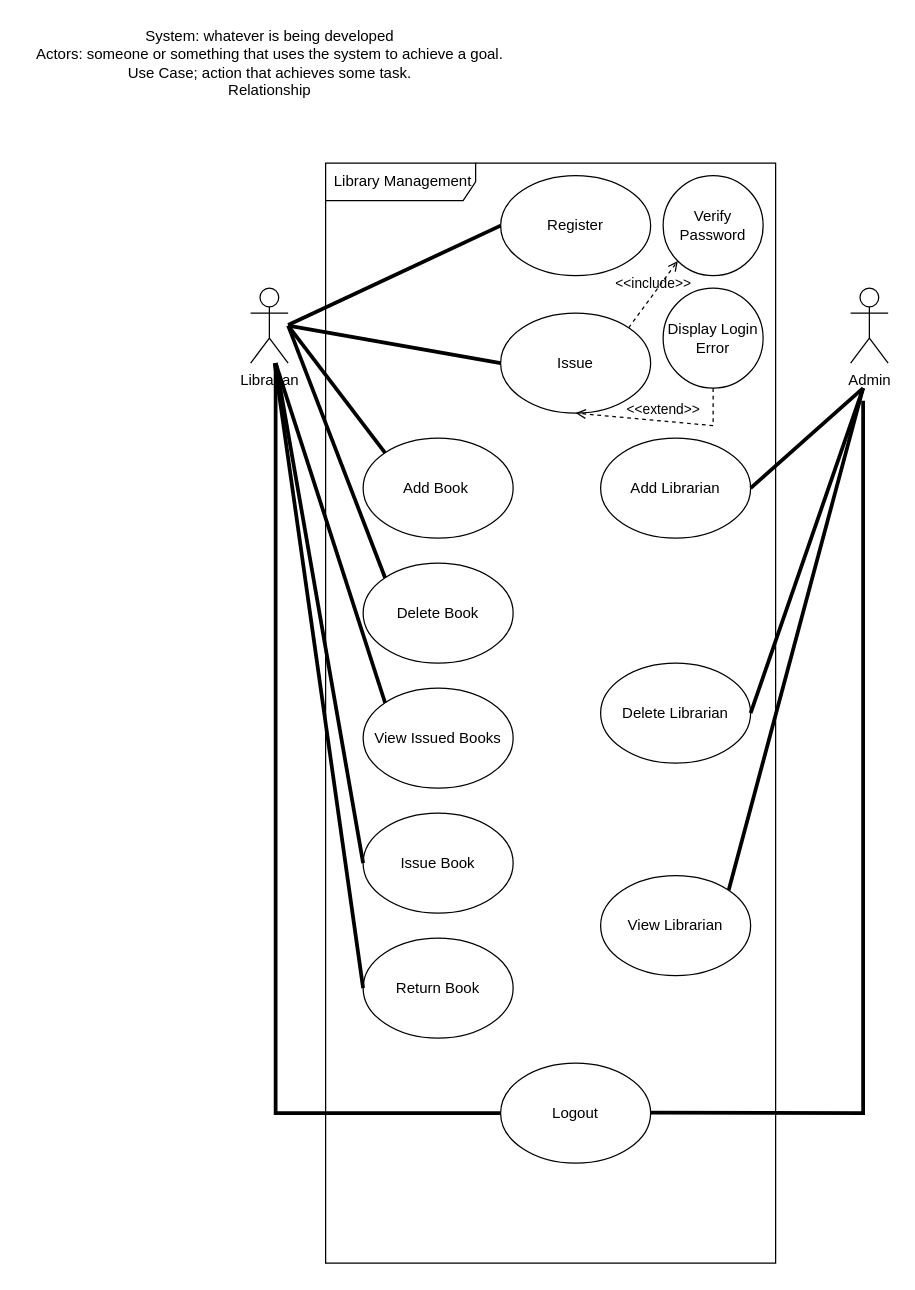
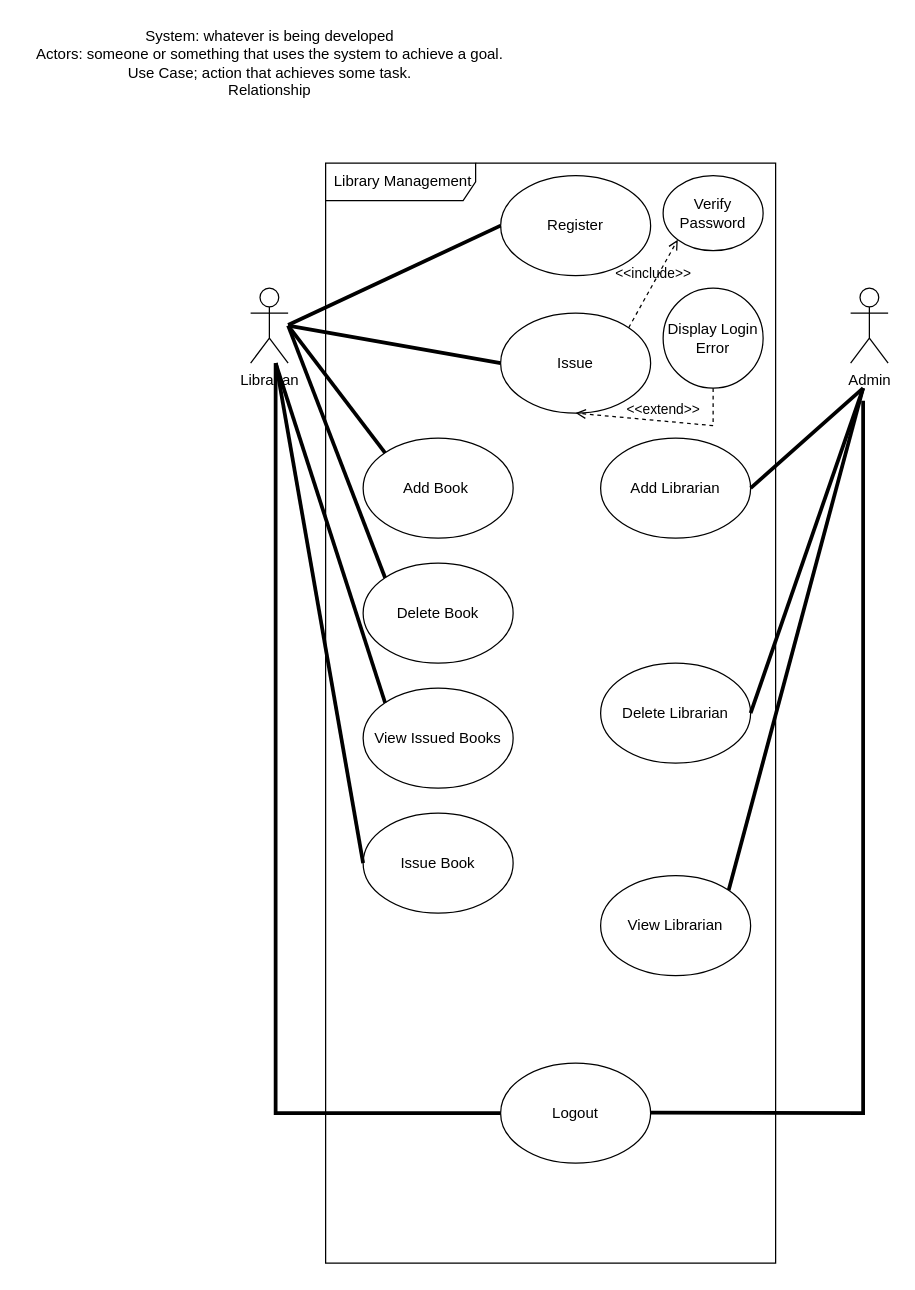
  <mxCell id="0" />
  <mxCell id="1" parent="0" />
  <mxCell id="2" value="System: whatever is being developed&lt;br&gt;Actors: someone or something that uses the system to achieve a goal.&lt;br&gt;Use Case; action that achieves some task.&lt;br&gt;Relationship" style="text;html=1;align=center;verticalAlign=middle;resizable=0;points=[];autosize=1;strokeColor=none;fillColor=none;" vertex="1" parent="1"><mxGeometry x="20" y="20" width="390" height="60" as="geometry" /></mxCell>
  <mxCell id="3" value="Librarian" style="shape=umlActor;verticalLabelPosition=bottom;verticalAlign=top;html=1;" vertex="1" parent="1"><mxGeometry x="200" y="230" width="30" height="60" as="geometry" /></mxCell>
  <mxCell id="4" value="Library Management" style="shape=umlFrame;whiteSpace=wrap;html=1;width=120;height=30;boundedLbl=1;verticalAlign=middle;align=left;spacingLeft=5;" vertex="1" parent="1"><mxGeometry x="260" y="130" width="360" height="880" as="geometry" /></mxCell>
  <mxCell id="5" value="Admin" style="shape=umlActor;verticalLabelPosition=bottom;verticalAlign=top;html=1;" vertex="1" parent="1"><mxGeometry x="680" y="230" width="30" height="60" as="geometry" /></mxCell>
  <mxCell id="6" value="Register" style="ellipse;whiteSpace=wrap;html=1;" vertex="1" parent="1"><mxGeometry x="400" y="140" width="120" height="80" as="geometry" /></mxCell>
  <mxCell id="7" value="Issue" style="ellipse;whiteSpace=wrap;html=1;" vertex="1" parent="1"><mxGeometry x="400" y="250" width="120" height="80" as="geometry" /></mxCell>
  <mxCell id="8" value="Add Book&amp;nbsp;&lt;span style=&quot;color: rgba(0, 0, 0, 0); font-family: monospace; font-size: 0px; text-align: start;&quot;&gt;%3CmxGraphModel%3E%3Croot%3E%3CmxCell%20id%3D%220%22%2F%3E%3CmxCell%20id%3D%221%22%20parent%3D%220%22%2F%3E%3CmxCell%20id%3D%222%22%20value%3D%22Register%22%20style%3D%22ellipse%3BwhiteSpace%3Dwrap%3Bhtml%3D1%3B%22%20vertex%3D%221%22%20parent%3D%221%22%3E%3CmxGeometry%20x%3D%22250%22%20y%3D%22160%22%20width%3D%22120%22%20height%3D%2280%22%20as%3D%22geometry%22%2F%3E%3C%2FmxCell%3E%3C%2Froot%3E%3C%2FmxGraphModel%3E&lt;/span&gt;" style="ellipse;whiteSpace=wrap;html=1;" vertex="1" parent="1"><mxGeometry x="290" y="350" width="120" height="80" as="geometry" /></mxCell>
  <mxCell id="9" value="Delete Book" style="ellipse;whiteSpace=wrap;html=1;" vertex="1" parent="1"><mxGeometry x="290" y="450" width="120" height="80" as="geometry" /></mxCell>
  <mxCell id="10" value="View Issued Books" style="ellipse;whiteSpace=wrap;html=1;" vertex="1" parent="1"><mxGeometry x="290" y="550" width="120" height="80" as="geometry" /></mxCell>
  <mxCell id="11" value="Issue Book" style="ellipse;whiteSpace=wrap;html=1;" vertex="1" parent="1"><mxGeometry x="290" y="650" width="120" height="80" as="geometry" /></mxCell>
- <mxCell id="12" value="Return Book" style="ellipse;whiteSpace=wrap;html=1;" vertex="1" parent="1"><mxGeometry x="290" y="750" width="120" height="80" as="geometry" /></mxCell>
  <mxCell id="13" value="Logout" style="ellipse;whiteSpace=wrap;html=1;" vertex="1" parent="1"><mxGeometry x="400" y="850" width="120" height="80" as="geometry" /></mxCell>
  <mxCell id="14" value="Add Librarian" style="ellipse;whiteSpace=wrap;html=1;" vertex="1" parent="1"><mxGeometry x="480" y="350" width="120" height="80" as="geometry" /></mxCell>
  <mxCell id="15" value="Delete Librarian" style="ellipse;whiteSpace=wrap;html=1;" vertex="1" parent="1"><mxGeometry x="480" y="530" width="120" height="80" as="geometry" /></mxCell>
  <mxCell id="16" value="View Librarian" style="ellipse;whiteSpace=wrap;html=1;" vertex="1" parent="1"><mxGeometry x="480" y="700" width="120" height="80" as="geometry" /></mxCell>
  <mxCell id="17" value="" style="endArrow=none;startArrow=none;endFill=0;startFill=0;endSize=8;html=1;verticalAlign=bottom;labelBackgroundColor=none;strokeWidth=3;rounded=0;entryX=0;entryY=0.5;entryDx=0;entryDy=0;" edge="1" parent="1" target="6"><mxGeometry width="160" relative="1" as="geometry"><mxPoint x="230" y="259.5" as="sourcePoint" /><mxPoint x="390" y="259.5" as="targetPoint" /></mxGeometry></mxCell>
  <mxCell id="18" value="" style="endArrow=none;startArrow=none;endFill=0;startFill=0;endSize=8;html=1;verticalAlign=bottom;labelBackgroundColor=none;strokeWidth=3;rounded=0;entryX=0;entryY=0.5;entryDx=0;entryDy=0;" edge="1" parent="1" target="7"><mxGeometry width="160" relative="1" as="geometry"><mxPoint x="230" y="260" as="sourcePoint" /><mxPoint x="400" y="210" as="targetPoint" /></mxGeometry></mxCell>
  <mxCell id="19" value="" style="endArrow=none;startArrow=none;endFill=0;startFill=0;endSize=8;html=1;verticalAlign=bottom;labelBackgroundColor=none;strokeWidth=3;rounded=0;entryX=0;entryY=0;entryDx=0;entryDy=0;" edge="1" parent="1" target="8"><mxGeometry width="160" relative="1" as="geometry"><mxPoint x="230" y="260" as="sourcePoint" /><mxPoint x="390" y="260.25" as="targetPoint" /></mxGeometry></mxCell>
  <mxCell id="20" value="" style="endArrow=none;startArrow=none;endFill=0;startFill=0;endSize=8;html=1;verticalAlign=bottom;labelBackgroundColor=none;strokeWidth=3;rounded=0;entryX=0;entryY=0;entryDx=0;entryDy=0;" edge="1" parent="1" target="9"><mxGeometry width="160" relative="1" as="geometry"><mxPoint x="230" y="260" as="sourcePoint" /><mxPoint x="340" y="420" as="targetPoint" /></mxGeometry></mxCell>
  <mxCell id="21" value="" style="endArrow=none;startArrow=none;endFill=0;startFill=0;endSize=8;html=1;verticalAlign=bottom;labelBackgroundColor=none;strokeWidth=3;rounded=0;entryX=0;entryY=0;entryDx=0;entryDy=0;" edge="1" parent="1" target="10"><mxGeometry width="160" relative="1" as="geometry"><mxPoint x="220" y="290" as="sourcePoint" /><mxPoint x="330" y="500" as="targetPoint" /></mxGeometry></mxCell>
  <mxCell id="22" value="" style="endArrow=none;startArrow=none;endFill=0;startFill=0;endSize=8;html=1;verticalAlign=bottom;labelBackgroundColor=none;strokeWidth=3;rounded=0;exitX=0;exitY=0.5;exitDx=0;exitDy=0;" edge="1" parent="1" source="11" target="3"><mxGeometry width="160" relative="1" as="geometry"><mxPoint x="150" y="689.5" as="sourcePoint" /><mxPoint x="320" y="630" as="targetPoint" /></mxGeometry></mxCell>
- <mxCell id="23" value="" style="endArrow=none;startArrow=none;endFill=0;startFill=0;endSize=8;html=1;verticalAlign=bottom;labelBackgroundColor=none;strokeWidth=3;rounded=0;entryX=0;entryY=0.5;entryDx=0;entryDy=0;" edge="1" parent="1" source="3" target="12"><mxGeometry width="160" relative="1" as="geometry"><mxPoint y="839.5" as="sourcePoint" x="140" /><mxPoint x="310" y="780" as="targetPoint" /></mxGeometry></mxCell>
  <mxCell id="24" value="" style="endArrow=none;startArrow=none;endFill=0;startFill=0;endSize=8;html=1;verticalAlign=bottom;labelBackgroundColor=none;strokeWidth=3;rounded=0;entryX=0;entryY=0.5;entryDx=0;entryDy=0;exitX=1;exitY=0.5;exitDx=0;exitDy=0;" edge="1" parent="1" source="14"><mxGeometry width="160" relative="1" as="geometry"><mxPoint x="520" y="369.5" as="sourcePoint" /><mxPoint x="690" y="310" as="targetPoint" /></mxGeometry></mxCell>
  <mxCell id="25" value="" style="endArrow=none;startArrow=none;endFill=0;startFill=0;endSize=8;html=1;verticalAlign=bottom;labelBackgroundColor=none;strokeWidth=3;rounded=0;exitX=1;exitY=0.5;exitDx=0;exitDy=0;" edge="1" parent="1" source="15"><mxGeometry width="160" relative="1" as="geometry"><mxPoint x="630" y="469.5" as="sourcePoint" /><mxPoint x="690" y="310" as="targetPoint" /></mxGeometry></mxCell>
  <mxCell id="26" value="" style="endArrow=none;startArrow=none;endFill=0;startFill=0;endSize=8;html=1;verticalAlign=bottom;labelBackgroundColor=none;strokeWidth=3;rounded=0;exitX=1;exitY=0;exitDx=0;exitDy=0;" edge="1" parent="1" source="16"><mxGeometry width="160" relative="1" as="geometry"><mxPoint x="580" y="700" as="sourcePoint" /><mxPoint x="690" y="310" as="targetPoint" /></mxGeometry></mxCell>
  <mxCell id="27" value="" style="endArrow=none;startArrow=none;endFill=0;startFill=0;endSize=8;html=1;verticalAlign=bottom;labelBackgroundColor=none;strokeWidth=3;rounded=0;" edge="1" parent="1"><mxGeometry width="160" relative="1" as="geometry"><mxPoint x="520" y="889.5" as="sourcePoint" /><mxPoint x="690" y="320" as="targetPoint" /><Array as="points"><mxPoint x="690" y="890" /></Array></mxGeometry></mxCell>
  <mxCell id="28" value="" style="endArrow=none;startArrow=none;endFill=0;startFill=0;endSize=8;html=1;verticalAlign=bottom;labelBackgroundColor=none;strokeWidth=3;rounded=0;entryX=0;entryY=0.5;entryDx=0;entryDy=0;" edge="1" parent="1" target="13"><mxGeometry width="160" relative="1" as="geometry"><mxPoint x="220" y="290" as="sourcePoint" /><mxPoint x="390" y="880" as="targetPoint" /><Array as="points"><mxPoint x="220" y="890" /></Array></mxGeometry></mxCell>
  <mxCell id="29" value="Display Login Error" style="ellipse;whiteSpace=wrap;html=1;" vertex="1" parent="1"><mxGeometry x="530" y="230" width="80" height="80" as="geometry" /></mxCell>
- <mxCell id="30" value="Verify Password" style="ellipse;whiteSpace=wrap;html=1;" vertex="1" parent="1"><mxGeometry x="530" y="140" width="80" height="80" as="geometry" /></mxCell>
+ <mxCell id="30" value="Verify Password" style="ellipse;whiteSpace=wrap;html=1;" vertex="1" parent="1"><mxGeometry x="530" y="140" width="80" height="60" as="geometry" /></mxCell>
  <mxCell id="31" value="&amp;lt;&amp;lt;include&amp;gt;&amp;gt;" style="html=1;verticalAlign=bottom;labelBackgroundColor=none;endArrow=open;endFill=0;dashed=1;rounded=0;exitX=1;exitY=0;exitDx=0;exitDy=0;entryX=0;entryY=1;entryDx=0;entryDy=0;" edge="1" parent="1" source="7" target="30"><mxGeometry width="160" relative="1" as="geometry"><mxPoint x="440" y="250" as="sourcePoint" /><mxPoint x="600" y="250" as="targetPoint" /></mxGeometry></mxCell>
  <mxCell id="32" value="&amp;lt;&amp;lt;extend&amp;gt;&amp;gt;" style="html=1;verticalAlign=bottom;labelBackgroundColor=none;endArrow=open;endFill=0;dashed=1;rounded=0;exitX=0.5;exitY=1;exitDx=0;exitDy=0;entryX=0.5;entryY=1;entryDx=0;entryDy=0;" edge="1" parent="1" source="29" target="7"><mxGeometry width="160" relative="1" as="geometry"><mxPoint x="410" y="340" as="sourcePoint" /><mxPoint x="570" y="340" as="targetPoint" /><Array as="points"><mxPoint x="570" y="340" /></Array></mxGeometry></mxCell>
